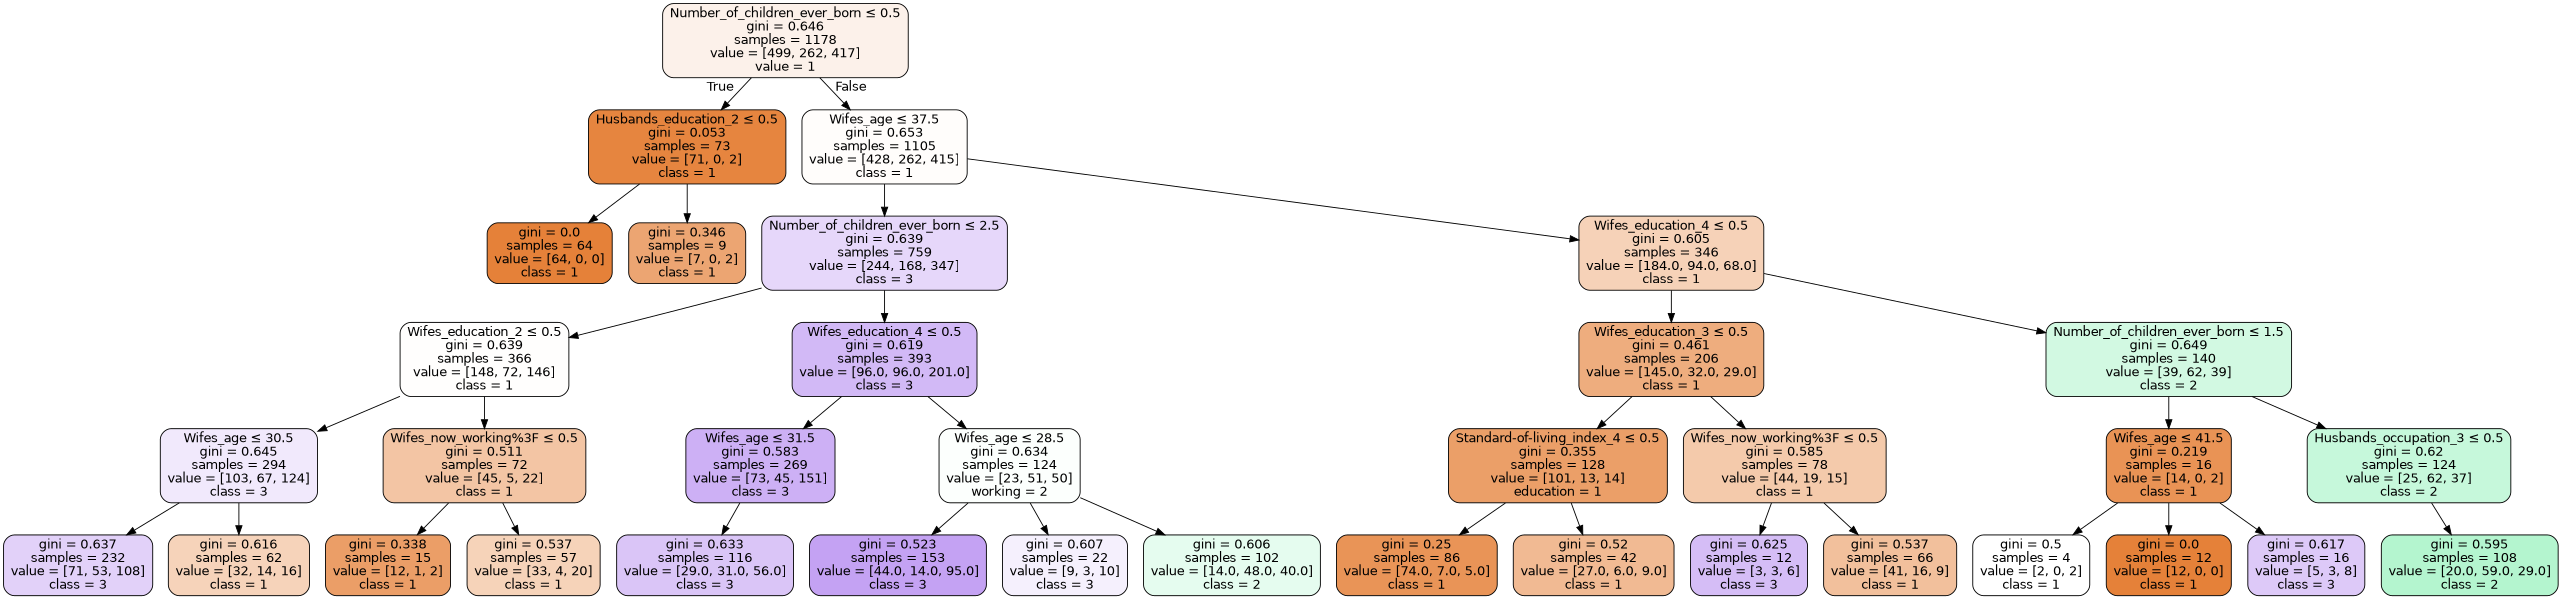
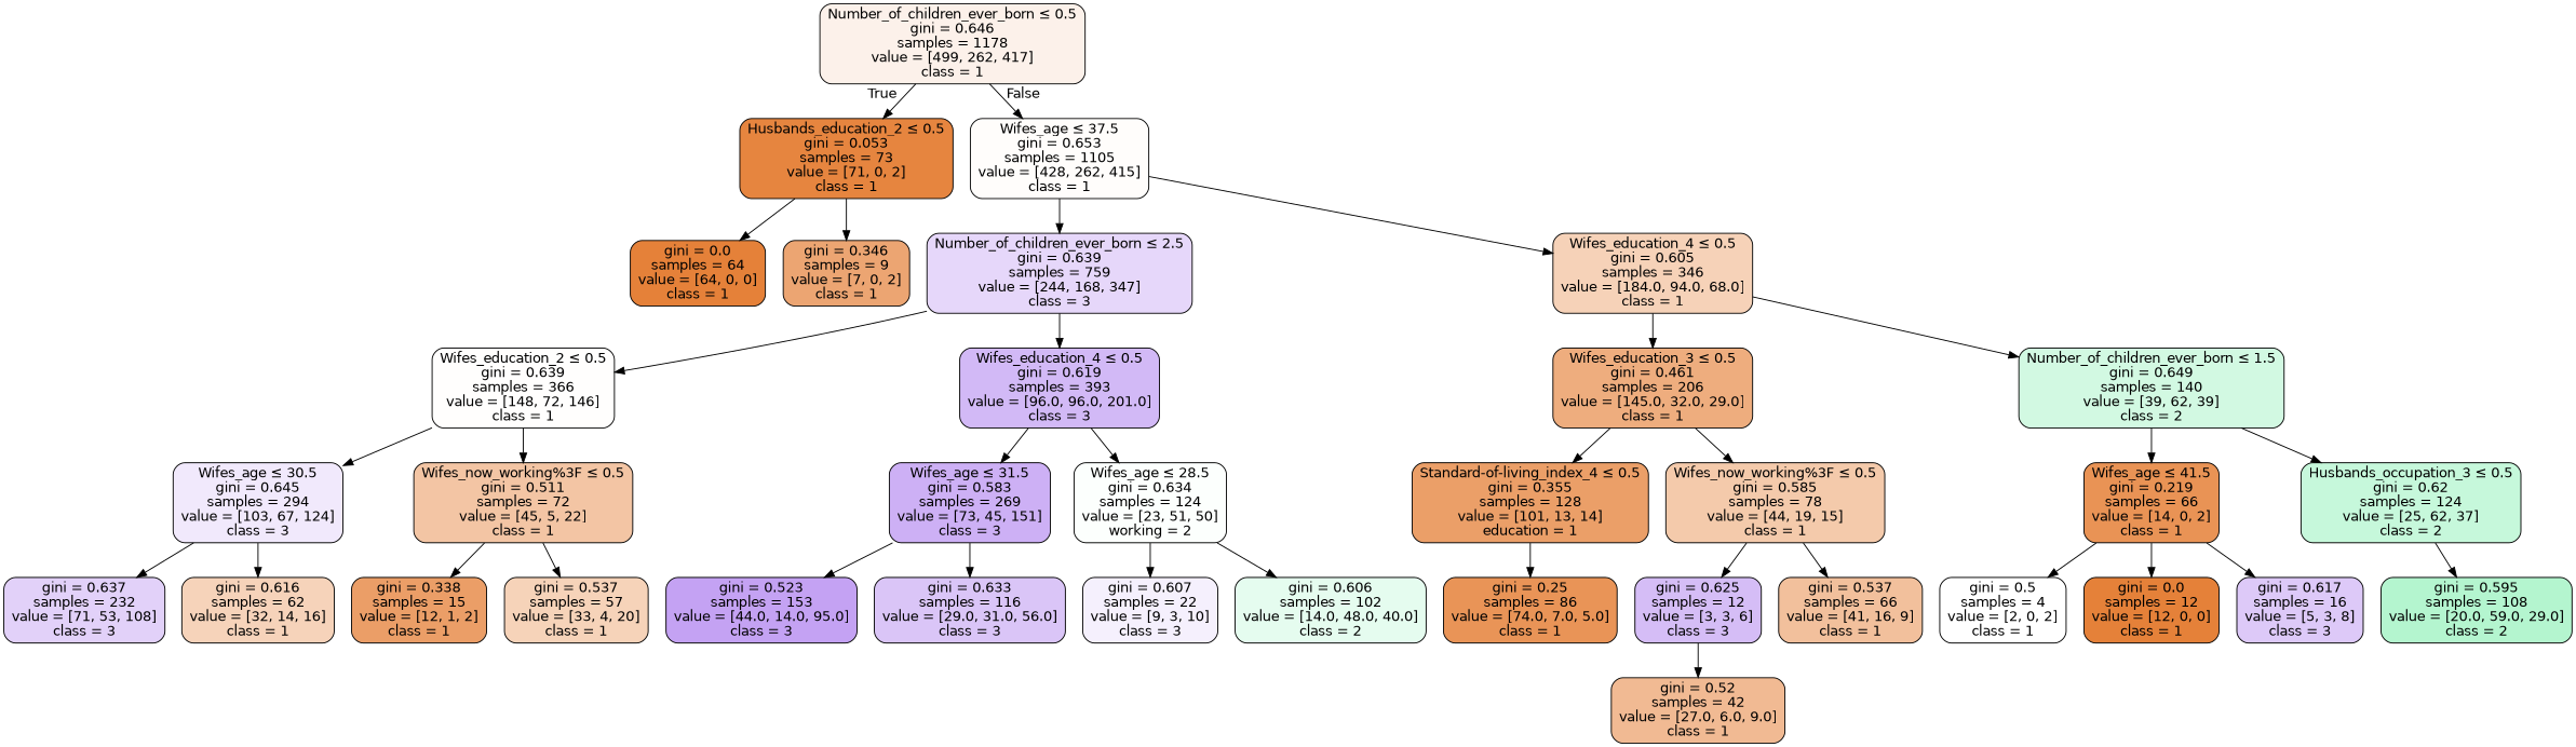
  digraph {
    node [color=black fillcolor="#e58139" fontname=helvetica shape=box style="filled, rounded"]
    edge [fontname=helvetica]
-   n1 [fillcolor="#fcf1ea" label=<Number_of_children_ever_born &le; 0.5<br/>gini = 0.646<br/>samples = 1178<br/>value = [499, 262, 417]<br/>value = 1>]
+   n1 [fillcolor="#fcf1ea" label=<Number_of_children_ever_born &le; 0.5<br/>gini = 0.646<br/>samples = 1178<br/>value = [499, 262, 417]<br/>class = 1>]
    n2 [fillcolor="#e6853f" label=<Husbands_education_2 &le; 0.5<br/>gini = 0.053<br/>samples = 73<br/>value = [71, 0, 2]<br/>class = 1>]
    n3 [fillcolor="#fffdfb" label=<Wifes_age &le; 37.5<br/>gini = 0.653<br/>samples = 1105<br/>value = [428, 262, 415]<br/>class = 1>]
    n4 [label=<gini = 0.0<br/>samples = 64<br/>value = [64, 0, 0]<br/>class = 1>]
    n5 [fillcolor="#eca572" label=<gini = 0.346<br/>samples = 9<br/>value = [7, 0, 2]<br/>class = 1>]
    n6 [fillcolor="#e6d7fa" label=<Number_of_children_ever_born &le; 2.5<br/>gini = 0.639<br/>samples = 759<br/>value = [244, 168, 347]<br/>class = 3>]
    n7 [fillcolor="#f6d2b8" label=<Wifes_education_4 &le; 0.5<br/>gini = 0.605<br/>samples = 346<br/>value = [184.0, 94.0, 68.0]<br/>class = 1>]
    n8 [fillcolor="#fffefd" label=<Wifes_education_2 &le; 0.5<br/>gini = 0.639<br/>samples = 366<br/>value = [148, 72, 146]<br/>class = 1>]
    n9 [fillcolor="#d2b9f6" label=<Wifes_education_4 &le; 0.5<br/>gini = 0.619<br/>samples = 393<br/>value = [96.0, 96.0, 201.0]<br/>class = 3>]
    n10 [fillcolor="#eead7e" label=<Wifes_education_3 &le; 0.5<br/>gini = 0.461<br/>samples = 206<br/>value = [145.0, 32.0, 29.0]<br/>class = 1>]
    n11 [fillcolor="#d2f9e2" label=<Number_of_children_ever_born &le; 1.5<br/>gini = 0.649<br/>samples = 140<br/>value = [39, 62, 39]<br/>class = 2>]
    n12 [fillcolor="#f1e9fc" label=<Wifes_age &le; 30.5<br/>gini = 0.645<br/>samples = 294<br/>value = [103, 67, 124]<br/>class = 3>]
    n13 [fillcolor="#f3c5a4" label=<Wifes_now_working%3F &le; 0.5<br/>gini = 0.511<br/>samples = 72<br/>value = [45, 5, 22]<br/>class = 1>]
    n14 [fillcolor="#cdb0f5" label=<Wifes_age &le; 31.5<br/>gini = 0.583<br/>samples = 269<br/>value = [73, 45, 151]<br/>class = 3>]
    n15 [fillcolor="#fcfffd" label=<Wifes_age &le; 28.5<br/>gini = 0.634<br/>samples = 124<br/>value = [23, 51, 50]<br/>working = 2>]
    n16 [fillcolor="#e2d1f9" label=<gini = 0.637<br/>samples = 232<br/>value = [71, 53, 108]<br/>class = 3>]
    n17 [fillcolor="#f6d3ba" label=<gini = 0.616<br/>samples = 62<br/>value = [32, 14, 16]<br/>class = 1>]
    n18 [fillcolor="#eb9e67" label=<gini = 0.338<br/>samples = 15<br/>value = [12, 1, 2]<br/>class = 1>]
    n19 [fillcolor="#f6d3b9" label=<gini = 0.537<br/>samples = 57<br/>value = [33, 4, 20]<br/>class = 1>]
    n20 [fillcolor="#c4a2f3" label=<gini = 0.523<br/>samples = 153<br/>value = [44.0, 14.0, 95.0]<br/>class = 3>]
    n21 [fillcolor="#dac5f7" label=<gini = 0.633<br/>samples = 116<br/>value = [29.0, 31.0, 56.0]<br/>class = 3>]
    n22 [fillcolor="#f5f0fd" label=<gini = 0.607<br/>samples = 22<br/>value = [9, 3, 10]<br/>class = 3>]
    n23 [fillcolor="#e5fcef" label=<gini = 0.606<br/>samples = 102<br/>value = [14.0, 48.0, 40.0]<br/>class = 2>]
    n24 [fillcolor="#eb9f68" label=<Standard-of-living_index_4 &le; 0.5<br/>gini = 0.355<br/>samples = 128<br/>value = [101, 13, 14]<br/>education = 1>]
    n25 [fillcolor="#f4caab" label=<Wifes_now_working%3F &le; 0.5<br/>gini = 0.585<br/>samples = 78<br/>value = [44, 19, 15]<br/>class = 1>]
-   n26 [fillcolor="#e99355" label=<Wifes_age &le; 41.5<br/>gini = 0.219<br/>samples = 16<br/>value = [14, 0, 2]<br/>class = 1>]
+   n26 [fillcolor="#e99355" label=<Wifes_age &le; 41.5<br/>gini = 0.219<br/>samples = 66<br/>value = [14, 0, 2]<br/>class = 1>]
    n27 [fillcolor="#c6f8db" label=<Husbands_occupation_3 &le; 0.5<br/>gini = 0.62<br/>samples = 124<br/>value = [25, 62, 37]<br/>class = 2>]
    n28 [fillcolor="#e99457" label=<gini = 0.25<br/>samples = 86<br/>value = [74.0, 7.0, 5.0]<br/>class = 1>]
    n29 [fillcolor="#f1ba93" label=<gini = 0.52<br/>samples = 42<br/>value = [27.0, 6.0, 9.0]<br/>class = 1>]
    n30 [fillcolor="#d5bdf6" label=<gini = 0.625<br/>samples = 12<br/>value = [3, 3, 6]<br/>class = 3>]
    n31 [fillcolor="#f2c09c" label=<gini = 0.537<br/>samples = 66<br/>value = [41, 16, 9]<br/>class = 1>]
    n32 [fillcolor="#ffffff" label=<gini = 0.5<br/>samples = 4<br/>value = [2, 0, 2]<br/>class = 1>]
    n33 [label=<gini = 0.0<br/>samples = 12<br/>value = [12, 0, 0]<br/>class = 1>]
    n34 [fillcolor="#ddc9f8" label=<gini = 0.617<br/>samples = 16<br/>value = [5, 3, 8]<br/>class = 3>]
    n35 [fillcolor="#b4f5cf" label=<gini = 0.595<br/>samples = 108<br/>value = [20.0, 59.0, 29.0]<br/>class = 2>]
    n1 -> n2 [headlabel=True labelangle=45 labeldistance=2.5]
    n1 -> n3 [headlabel=False labelangle=-45 labeldistance=2.5]
    n2 -> n4
    n2 -> n5
    n3 -> n6
    n3 -> n7
    n6 -> n8
    n6 -> n9
    n7 -> n10
    n7 -> n11
    n8 -> n12
    n8 -> n13
    n9 -> n14
    n9 -> n15
    n10 -> n24
    n10 -> n25
    n11 -> n26
    n11 -> n27
    n12 -> n16
    n12 -> n17
    n13 -> n18
    n13 -> n19
-   n15 -> n20
+   n14 -> n20
    n14 -> n21
    n15 -> n22
    n15 -> n23
    n24 -> n28
-   n24 -> n29
+   n30 -> n29
    n25 -> n30
    n25 -> n31
    n26 -> n32
    n26 -> n33
    n26 -> n34
    n27 -> n35
  }
